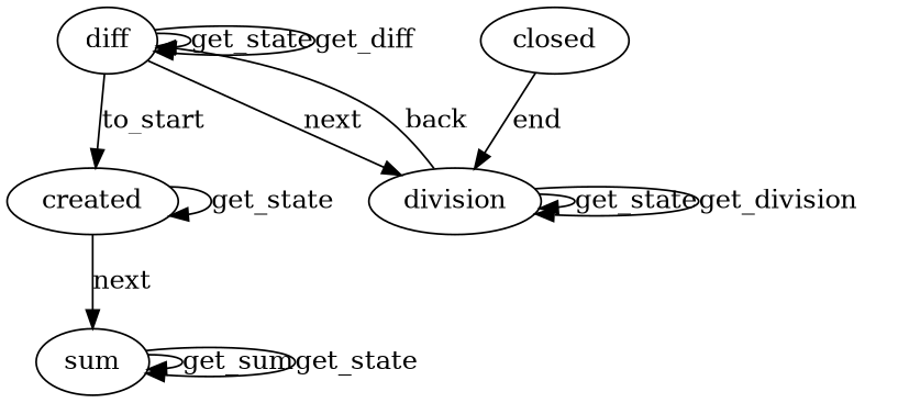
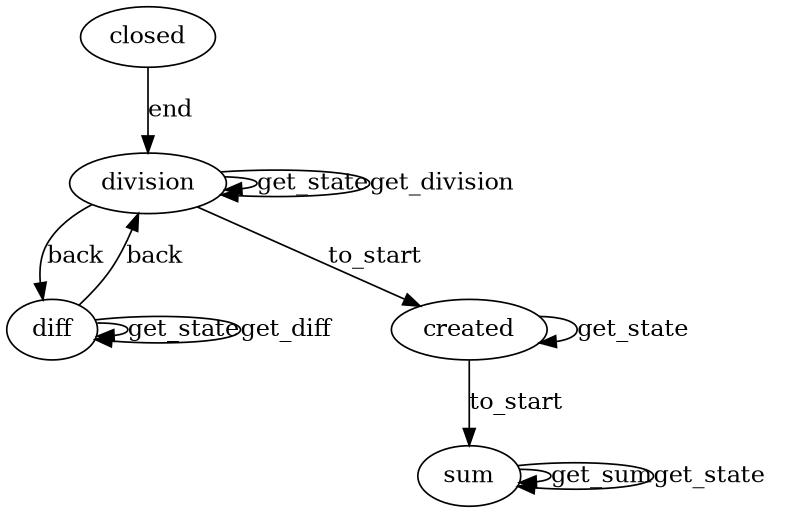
  digraph {
    created
    sum
    diff
    division
    closed
    created -> created [label=get_state]
-   created -> sum [label=next]
+   created -> sum [label=to_start]
    sum -> sum [label=get_sum]
    sum -> sum [label=get_state]
-   diff -> created [label=to_start]
+   division -> created [label=to_start]
    diff -> diff [label=get_state]
    diff -> diff [label=get_diff]
-   diff -> division [label=next]
+   diff -> division [label=back]
    division -> diff [label=back]
    division -> division [label=get_state]
    division -> division [label=get_division]
    closed -> division [label=end]
  }
